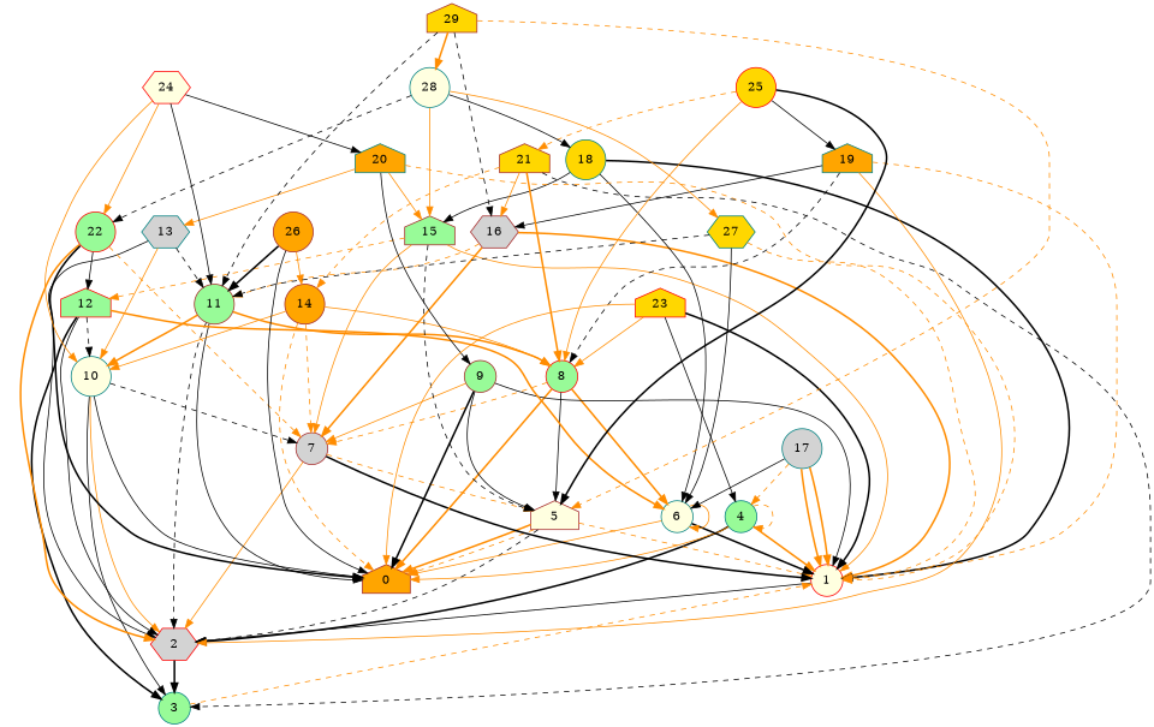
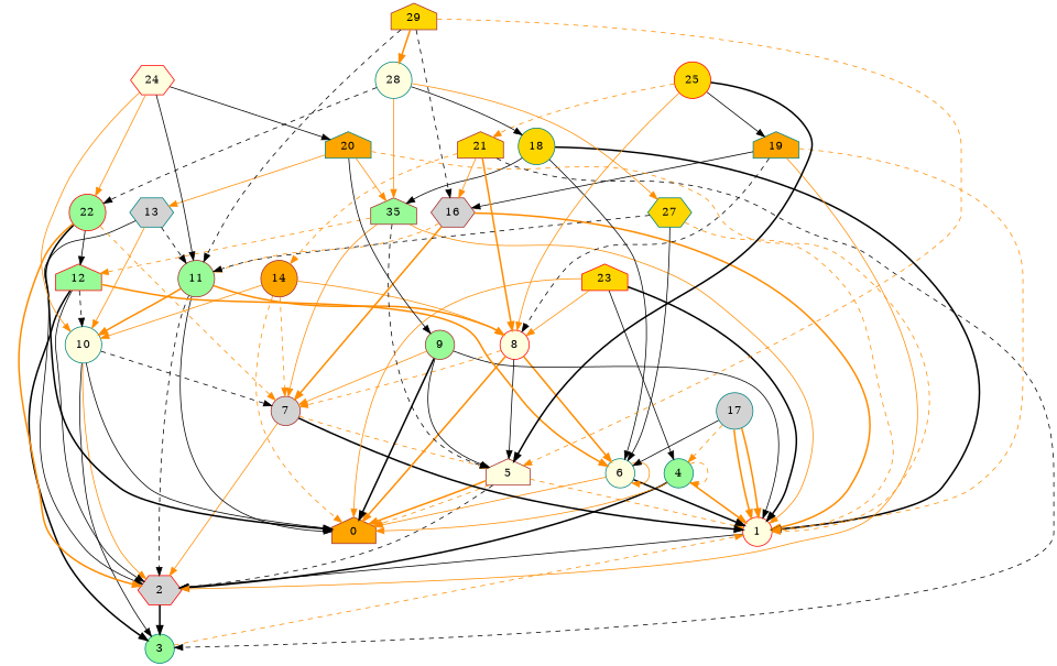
  digraph {
    node [color=teal fillcolor=palegreen shape=circle style=filled]
    edge [color=darkorange style=solid]
    1 [color=red fillcolor=lightyellow]
    2 [color=red fillcolor=lightgrey shape=hexagon]
    3
    4
    0 [color=brown fillcolor=orange shape=house]
    5 [color=brown fillcolor=lightyellow shape=house]
    6 [fillcolor=lightyellow]
    7 [color=brown fillcolor=lightgrey]
-   8 [color=red]
+   8 [color=red fillcolor=lightyellow]
    9 [color=brown]
    10 [fillcolor=lightyellow]
    11 [color=brown]
    12 [color=red shape=house]
    13 [fillcolor=lightgrey shape=hexagon]
    14 [color=brown fillcolor=orange]
-   15 [color=brown shape=house]
+   15 [color=brown shape=house label=35]
    16 [color=brown fillcolor=lightgrey shape=hexagon]
    17 [fillcolor=lightgrey]
    18 [fillcolor=gold]
    19 [fillcolor=orange shape=house]
    20 [fillcolor=orange shape=house]
    21 [color=brown fillcolor=gold shape=house]
    22 [color=red]
    23 [color=red fillcolor=gold shape=house]
    24 [color=red fillcolor=lightyellow shape=hexagon]
    25 [color=red fillcolor=gold]
-   26 [color=brown fillcolor=orange]
    27 [fillcolor=gold shape=hexagon]
    28 [fillcolor=lightyellow]
    29 [color=brown fillcolor=gold shape=house]
    1 -> 2 [color=black]
    2 -> 3 [color=black style=bold]
    3 -> 1 [style=dashed]
    4 -> 1 [style=bold]
    4 -> 2 [color=black style=bold]
    4 -> 4 [style=dashed]
    4 -> 0
    5 -> 1 [style=dashed]
    5 -> 2 [color=black style=dashed]
    5 -> 0 [style=bold]
    5 -> 0 [style=dashed]
    6 -> 1 [color=black style=bold]
    6 -> 0
    6 -> 6
    7 -> 1 [color=black style=bold]
    7 -> 2
    7 -> 5 [style=dashed]
    8 -> 0 [style=bold]
    8 -> 5 [color=black]
    8 -> 6 [style=bold]
    8 -> 7 [style=dashed]
    9 -> 1 [color=black]
    9 -> 0 [color=black style=bold]
    9 -> 5 [color=black]
    9 -> 7
    10 -> 2
    10 -> 3 [color=black]
    10 -> 0 [color=black]
    10 -> 7 [color=black style=dashed]
    11 -> 2 [color=black style=dashed]
    11 -> 0 [color=black]
    11 -> 8 [style=bold]
    11 -> 10 [style=bold]
    12 -> 2 [color=black]
    12 -> 3 [color=black style=bold]
    12 -> 6 [style=bold]
    12 -> 10 [color=black style=dashed]
    13 -> 2 [color=black]
    13 -> 10
    13 -> 11 [color=black style=dashed]
    14 -> 0 [style=dashed]
    14 -> 7 [style=dashed]
    14 -> 8
    14 -> 10
    15 -> 1
    15 -> 5 [color=black style=dashed]
    15 -> 7
    15 -> 12 [style=dashed]
    16 -> 1 [style=bold]
    16 -> 7 [style=bold]
    16 -> 11 [style=dashed]
    17 -> 1 [style=bold]
    17 -> 1 [style=bold]
    17 -> 4 [style=dashed]
    17 -> 6 [color=black]
    18 -> 1 [color=black style=bold]
    18 -> 6 [color=black]
    18 -> 15 [color=black]
    19 -> 1 [style=dashed]
    19 -> 2
    19 -> 8 [color=black style=dashed]
    19 -> 16 [color=black]
    20 -> 1 [style=dashed]
    20 -> 9 [color=black]
    20 -> 13
    20 -> 15
    21 -> 3 [color=black style=dashed]
    21 -> 8 [style=bold]
    21 -> 14 [style=dashed]
    21 -> 16
    22 -> 2 [style=bold]
    22 -> 0 [color=black style=bold]
    22 -> 7 [style=dashed]
    22 -> 12 [color=black]
    23 -> 1 [color=black style=bold]
    23 -> 4 [color=black]
    23 -> 0
    23 -> 8
    24 -> 10
    24 -> 11 [color=black]
    24 -> 20 [color=black]
    24 -> 22
    25 -> 5 [color=black style=bold]
    25 -> 8
    25 -> 19 [color=black]
    25 -> 21 [style=dashed]
-   26 -> 0 [color=black]
-   26 -> 11 [color=black style=bold]
-   26 -> 14
    27 -> 1 [style=dashed]
    27 -> 6 [color=black]
    27 -> 11 [color=black style=dashed]
    28 -> 15
    28 -> 18 [color=black]
    28 -> 22 [color=black style=dashed]
    28 -> 27
    29 -> 5 [style=dashed]
    29 -> 11 [color=black style=dashed]
    29 -> 16 [color=black style=dashed]
    29 -> 28 [style=bold]
  }
